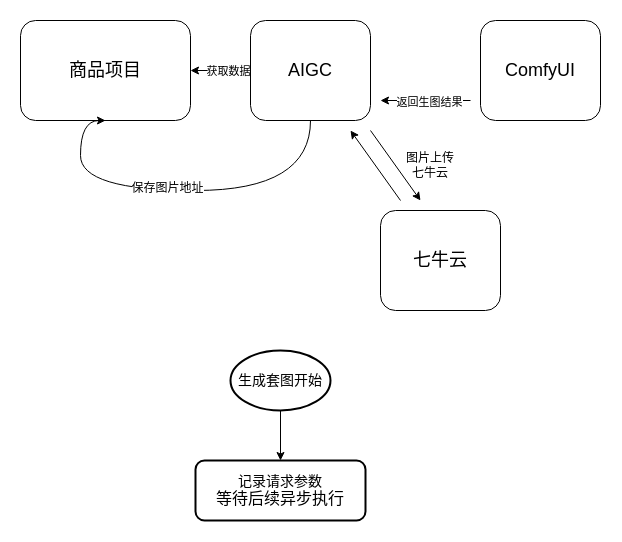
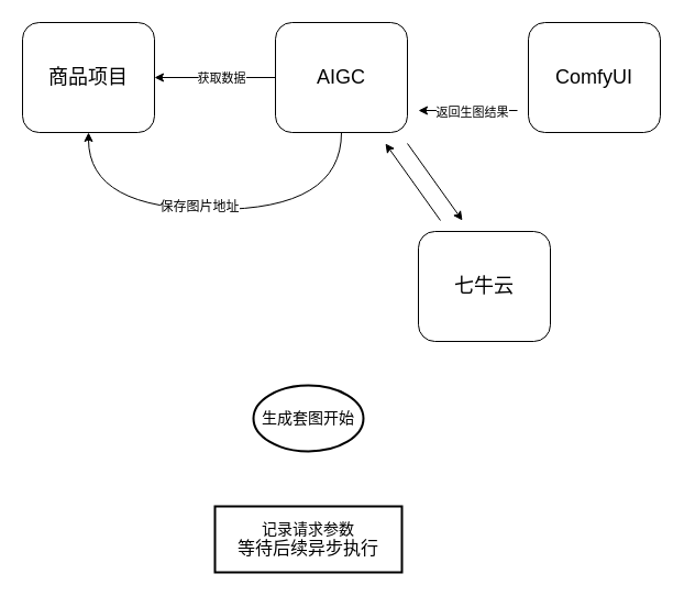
  <mxCell id="0" />
  <mxCell id="1" parent="0" />
- <mxCell id="2" value="&lt;font style=&quot;font-size: 18px;&quot;&gt;商品项目&lt;/font&gt;" style="rounded=1;whiteSpace=wrap;html=1;" parent="1" vertex="1"><mxGeometry x="20" y="20" width="170" height="100" as="geometry" /></mxCell>
+ <mxCell id="2" value="&lt;font style=&quot;font-size: 18px;&quot;&gt;商品项目&lt;/font&gt;" style="rounded=1;whiteSpace=wrap;html=1;" parent="1" vertex="1"><mxGeometry x="20" y="20" width="120" height="100" as="geometry" /></mxCell>
  <mxCell id="3" value="" style="edgeStyle=orthogonalEdgeStyle;rounded=0;orthogonalLoop=1;jettySize=auto;html=1;" parent="1" source="7" target="2" edge="1"><mxGeometry relative="1" as="geometry" /></mxCell>
  <mxCell id="4" value="获取数据" style="edgeLabel;html=1;align=center;verticalAlign=middle;resizable=0;points=[];" parent="3" vertex="1" connectable="0"><mxGeometry x="0.088" relative="1" as="geometry"><mxPoint x="10" as="offset" /></mxGeometry></mxCell>
  <mxCell id="5" style="edgeStyle=orthogonalEdgeStyle;rounded=0;orthogonalLoop=1;jettySize=auto;html=1;entryX=0.5;entryY=1;entryDx=0;entryDy=0;exitX=0.5;exitY=1;exitDx=0;exitDy=0;curved=1;" parent="1" source="7" target="2" edge="1"><mxGeometry relative="1" as="geometry"><Array as="points"><mxPoint x="310" y="190" /><mxPoint x="80" y="190" /></Array></mxGeometry></mxCell>
  <mxCell id="6" value="&lt;font style=&quot;font-size: 12px;&quot;&gt;保存图片地址&lt;/font&gt;" style="edgeLabel;html=1;align=center;verticalAlign=middle;resizable=0;points=[];" parent="5" vertex="1" connectable="0"><mxGeometry x="0.15" y="-3" relative="1" as="geometry"><mxPoint x="13" as="offset" /></mxGeometry></mxCell>
  <mxCell id="7" value="&lt;font style=&quot;font-size: 18px;&quot;&gt;AIGC&lt;/font&gt;" style="rounded=1;whiteSpace=wrap;html=1;" parent="1" vertex="1"><mxGeometry x="250" y="20" width="120" height="100" as="geometry" /></mxCell>
  <mxCell id="8" value="&lt;font style=&quot;font-size: 18px;&quot;&gt;ComfyUI&lt;/font&gt;" style="rounded=1;whiteSpace=wrap;html=1;" parent="1" vertex="1"><mxGeometry x="480" y="20" width="120" height="100" as="geometry" /></mxCell>
  <mxCell id="9" value="" style="endArrow=classic;html=1;rounded=0;" parent="1" edge="1"><mxGeometry width="50" height="50" relative="1" as="geometry"><mxPoint x="470" y="100" as="sourcePoint" /><mxPoint x="380" y="100" as="targetPoint" /></mxGeometry></mxCell>
  <mxCell id="10" value="返回生图结果" style="edgeLabel;html=1;align=center;verticalAlign=middle;resizable=0;points=[];" parent="9" vertex="1" connectable="0"><mxGeometry x="-0.072" y="1" relative="1" as="geometry"><mxPoint as="offset" /></mxGeometry></mxCell>
  <mxCell id="11" value="&lt;span style=&quot;font-size: 18px;&quot;&gt;七牛云&lt;/span&gt;" style="rounded=1;whiteSpace=wrap;html=1;" parent="1" vertex="1"><mxGeometry x="380" y="210" width="120" height="100" as="geometry" /></mxCell>
  <mxCell id="12" value="" style="endArrow=classic;html=1;rounded=0;" parent="1" edge="1"><mxGeometry width="50" height="50" relative="1" as="geometry"><mxPoint x="370" y="130" as="sourcePoint" /><mxPoint x="420" y="200" as="targetPoint" /></mxGeometry></mxCell>
  <mxCell id="13" value="" style="endArrow=classic;html=1;rounded=0;" parent="1" edge="1"><mxGeometry width="50" height="50" relative="1" as="geometry"><mxPoint x="400" y="200" as="sourcePoint" /><mxPoint x="350" y="130" as="targetPoint" /></mxGeometry></mxCell>
- <mxCell id="14" value="图片上传七牛云" style="text;html=1;align=center;verticalAlign=middle;whiteSpace=wrap;rounded=0;" parent="1" vertex="1"><mxGeometry x="400" y="150" width="60" height="30" as="geometry" /></mxCell>
- <mxCell id="15" value="" style="edgeStyle=orthogonalEdgeStyle;rounded=0;orthogonalLoop=1;jettySize=auto;html=1;" edge="1" parent="1" source="16" target="17"><mxGeometry relative="1" as="geometry" /></mxCell>
  <mxCell id="16" value="&lt;font style=&quot;font-size: 14px;&quot;&gt;生成套图开始&lt;/font&gt;" style="strokeWidth=2;html=1;shape=mxgraph.flowchart.start_1;whiteSpace=wrap;" vertex="1" parent="1"><mxGeometry x="230" y="350" width="100" height="60" as="geometry" /></mxCell>
- <mxCell id="17" value="&lt;font style=&quot;font-size: 14px;&quot;&gt;记录请求参数&lt;/font&gt;&lt;div&gt;&lt;font size=&quot;3&quot;&gt;等待后续异步执行&lt;/font&gt;&lt;/div&gt;" style="rounded=1;whiteSpace=wrap;html=1;strokeWidth=2;" vertex="1" parent="1"><mxGeometry x="195" y="460" width="170" height="60" as="geometry" /></mxCell>
+ <mxCell id="17" value="&lt;font style=&quot;font-size: 14px;&quot;&gt;记录请求参数&lt;/font&gt;&lt;div&gt;&lt;font size=&quot;3&quot;&gt;等待后续异步执行&lt;/font&gt;&lt;/div&gt;" style="whiteSpace=wrap;html=1;strokeWidth=2;rounded=0;" vertex="1" parent="1"><mxGeometry x="195" y="460" width="170" height="60" as="geometry" /></mxCell>
